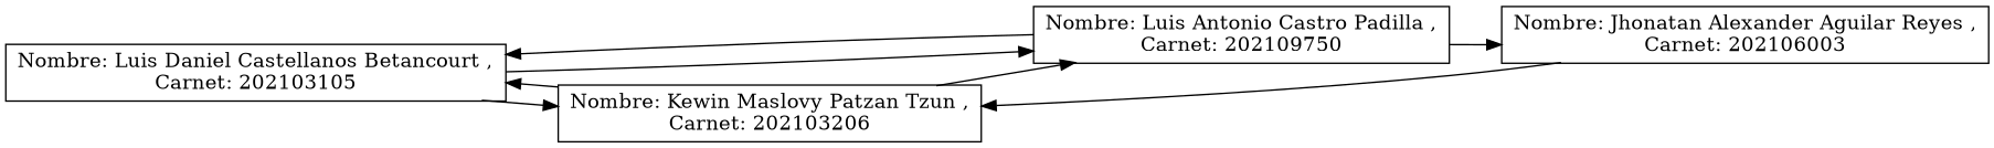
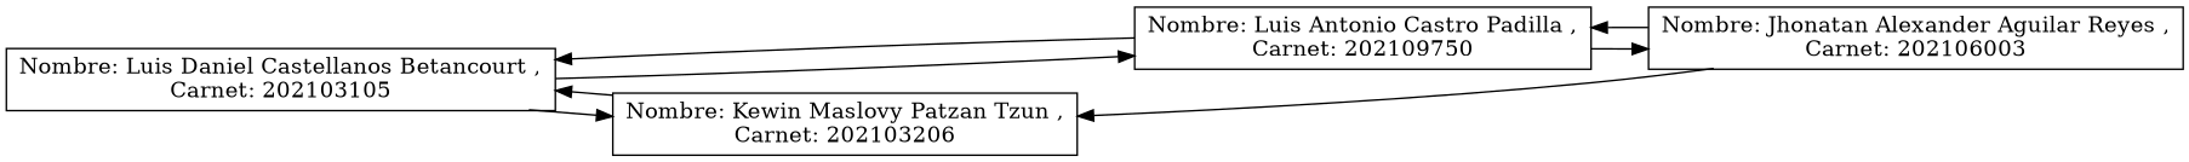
  digraph {
    rankdir=LR
    node [shape=record]
    n1 [label="Nombre: Luis Daniel Castellanos Betancourt ,\nCarnet: 202103105"]
    n2 [label="Nombre: Kewin Maslovy Patzan Tzun ,\nCarnet: 202103206"]
    n3 [label="Nombre: Luis Antonio Castro Padilla ,\nCarnet: 202109750"]
    n4 [label="Nombre: Jhonatan Alexander Aguilar Reyes ,\nCarnet: 202106003"]
    n1 -> n2
    n1 -> n3
    n2 -> n1
    n3 -> n1
    n3 -> n4
    n4 -> n2
-   n2 -> n3
+   n4 -> n3
  }
